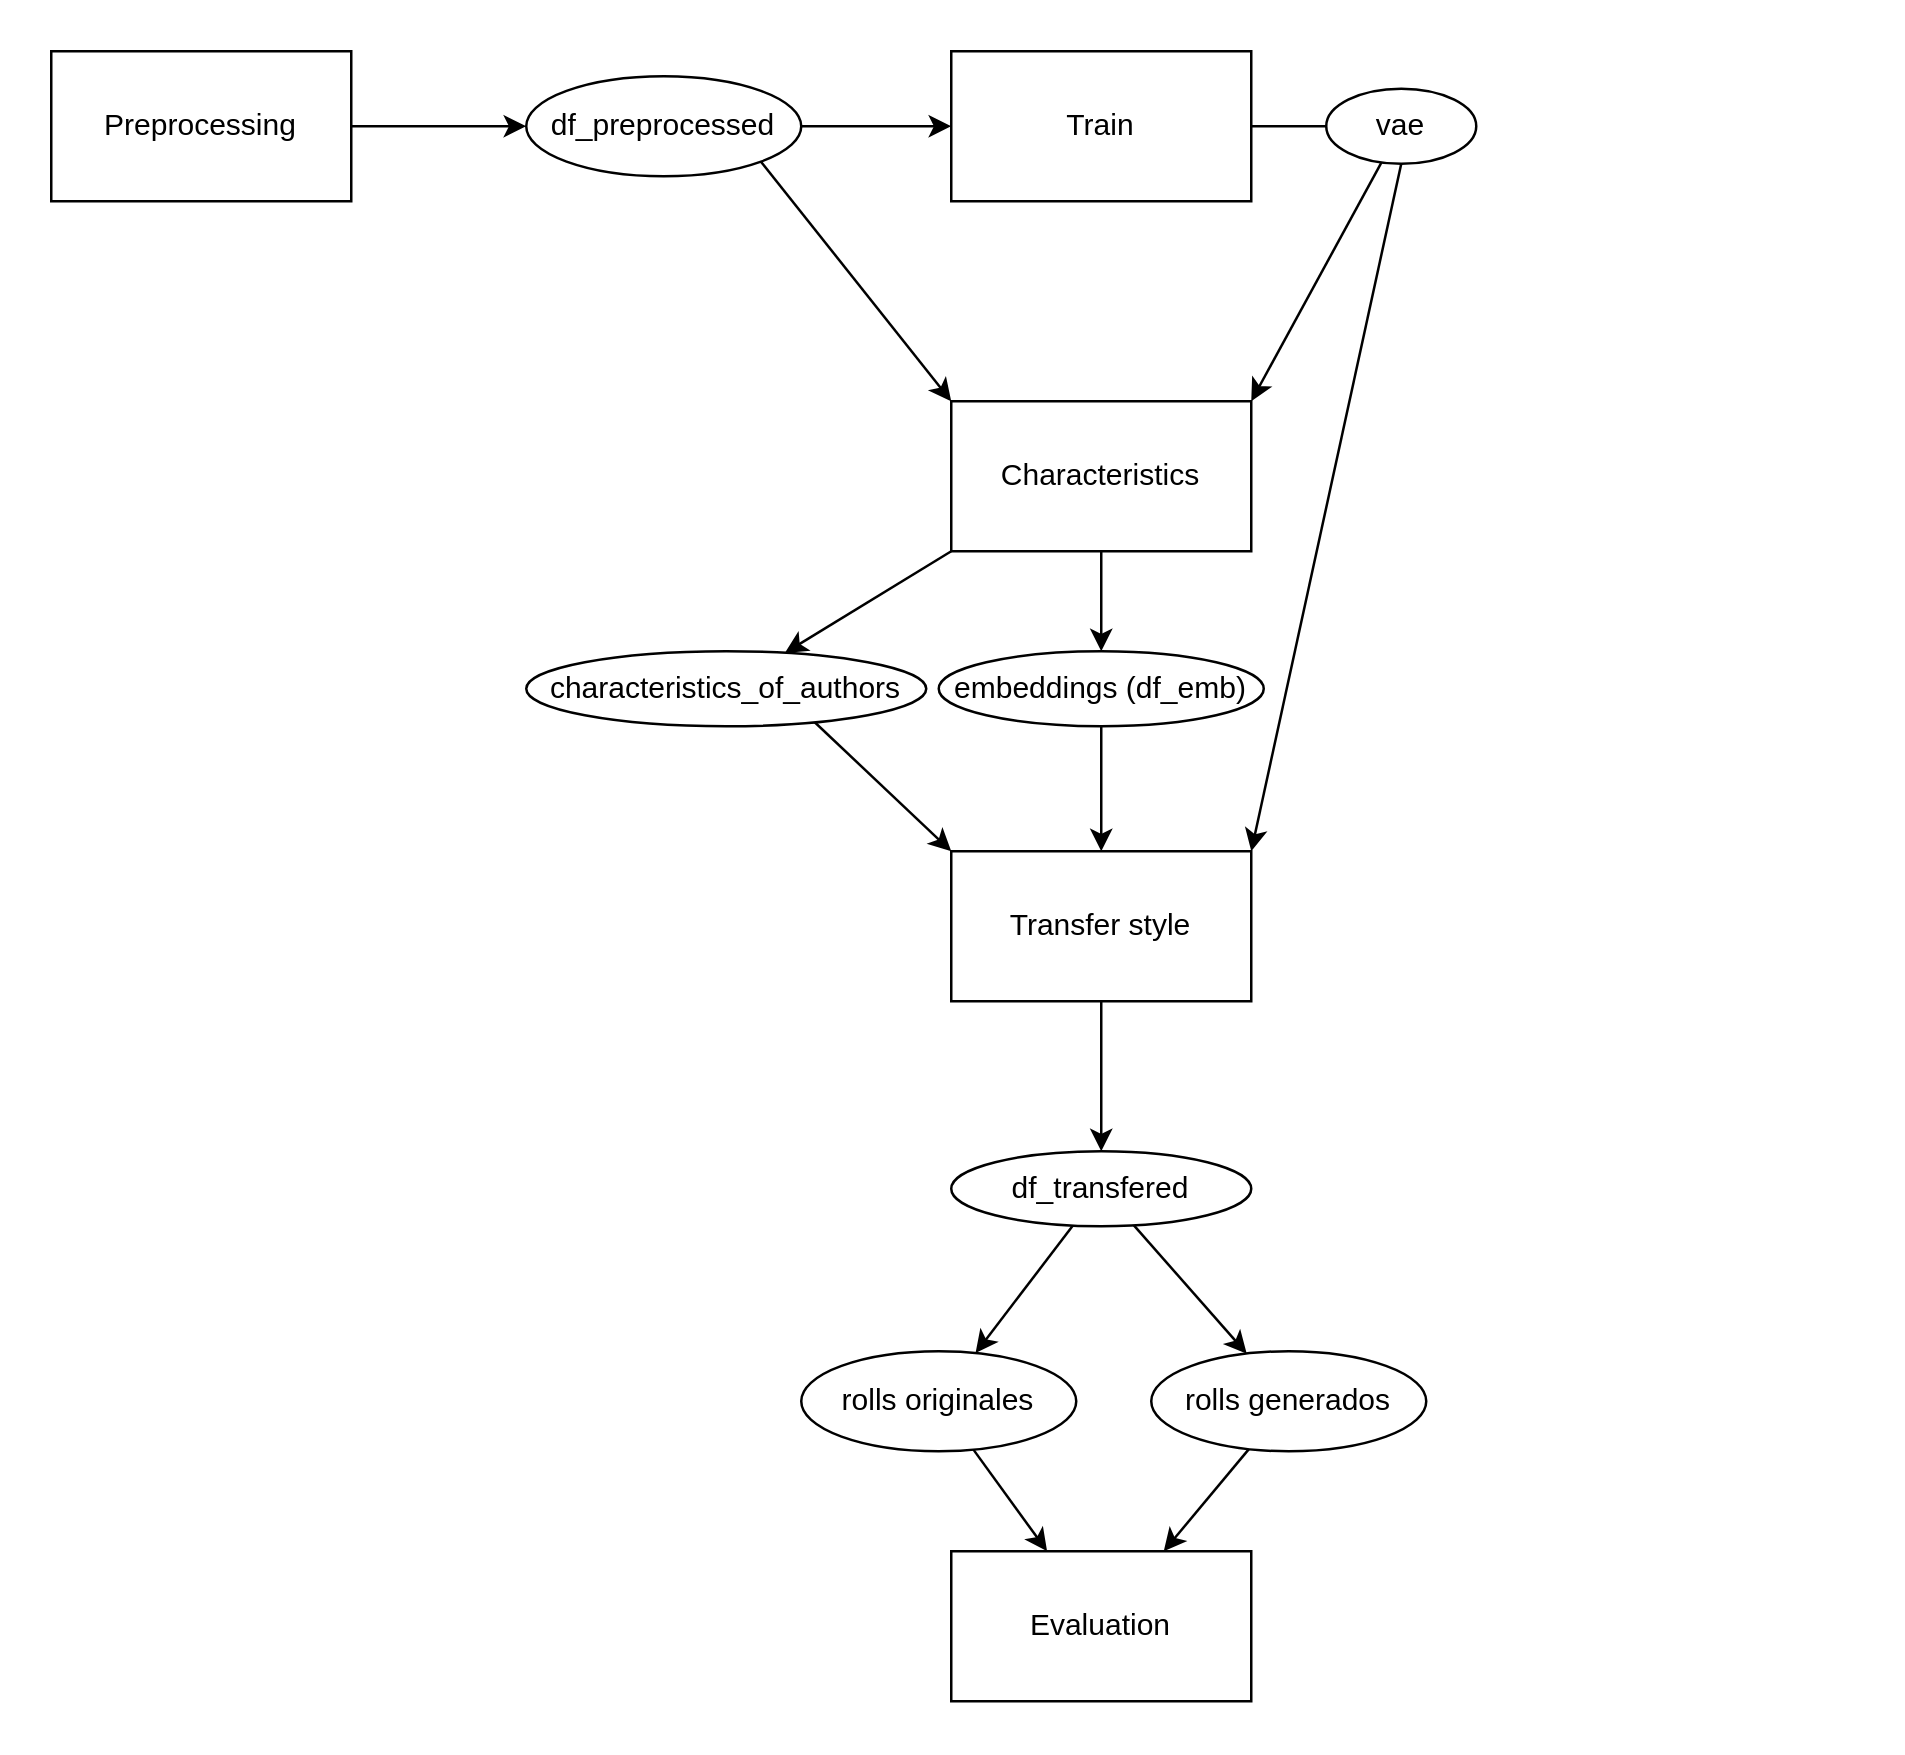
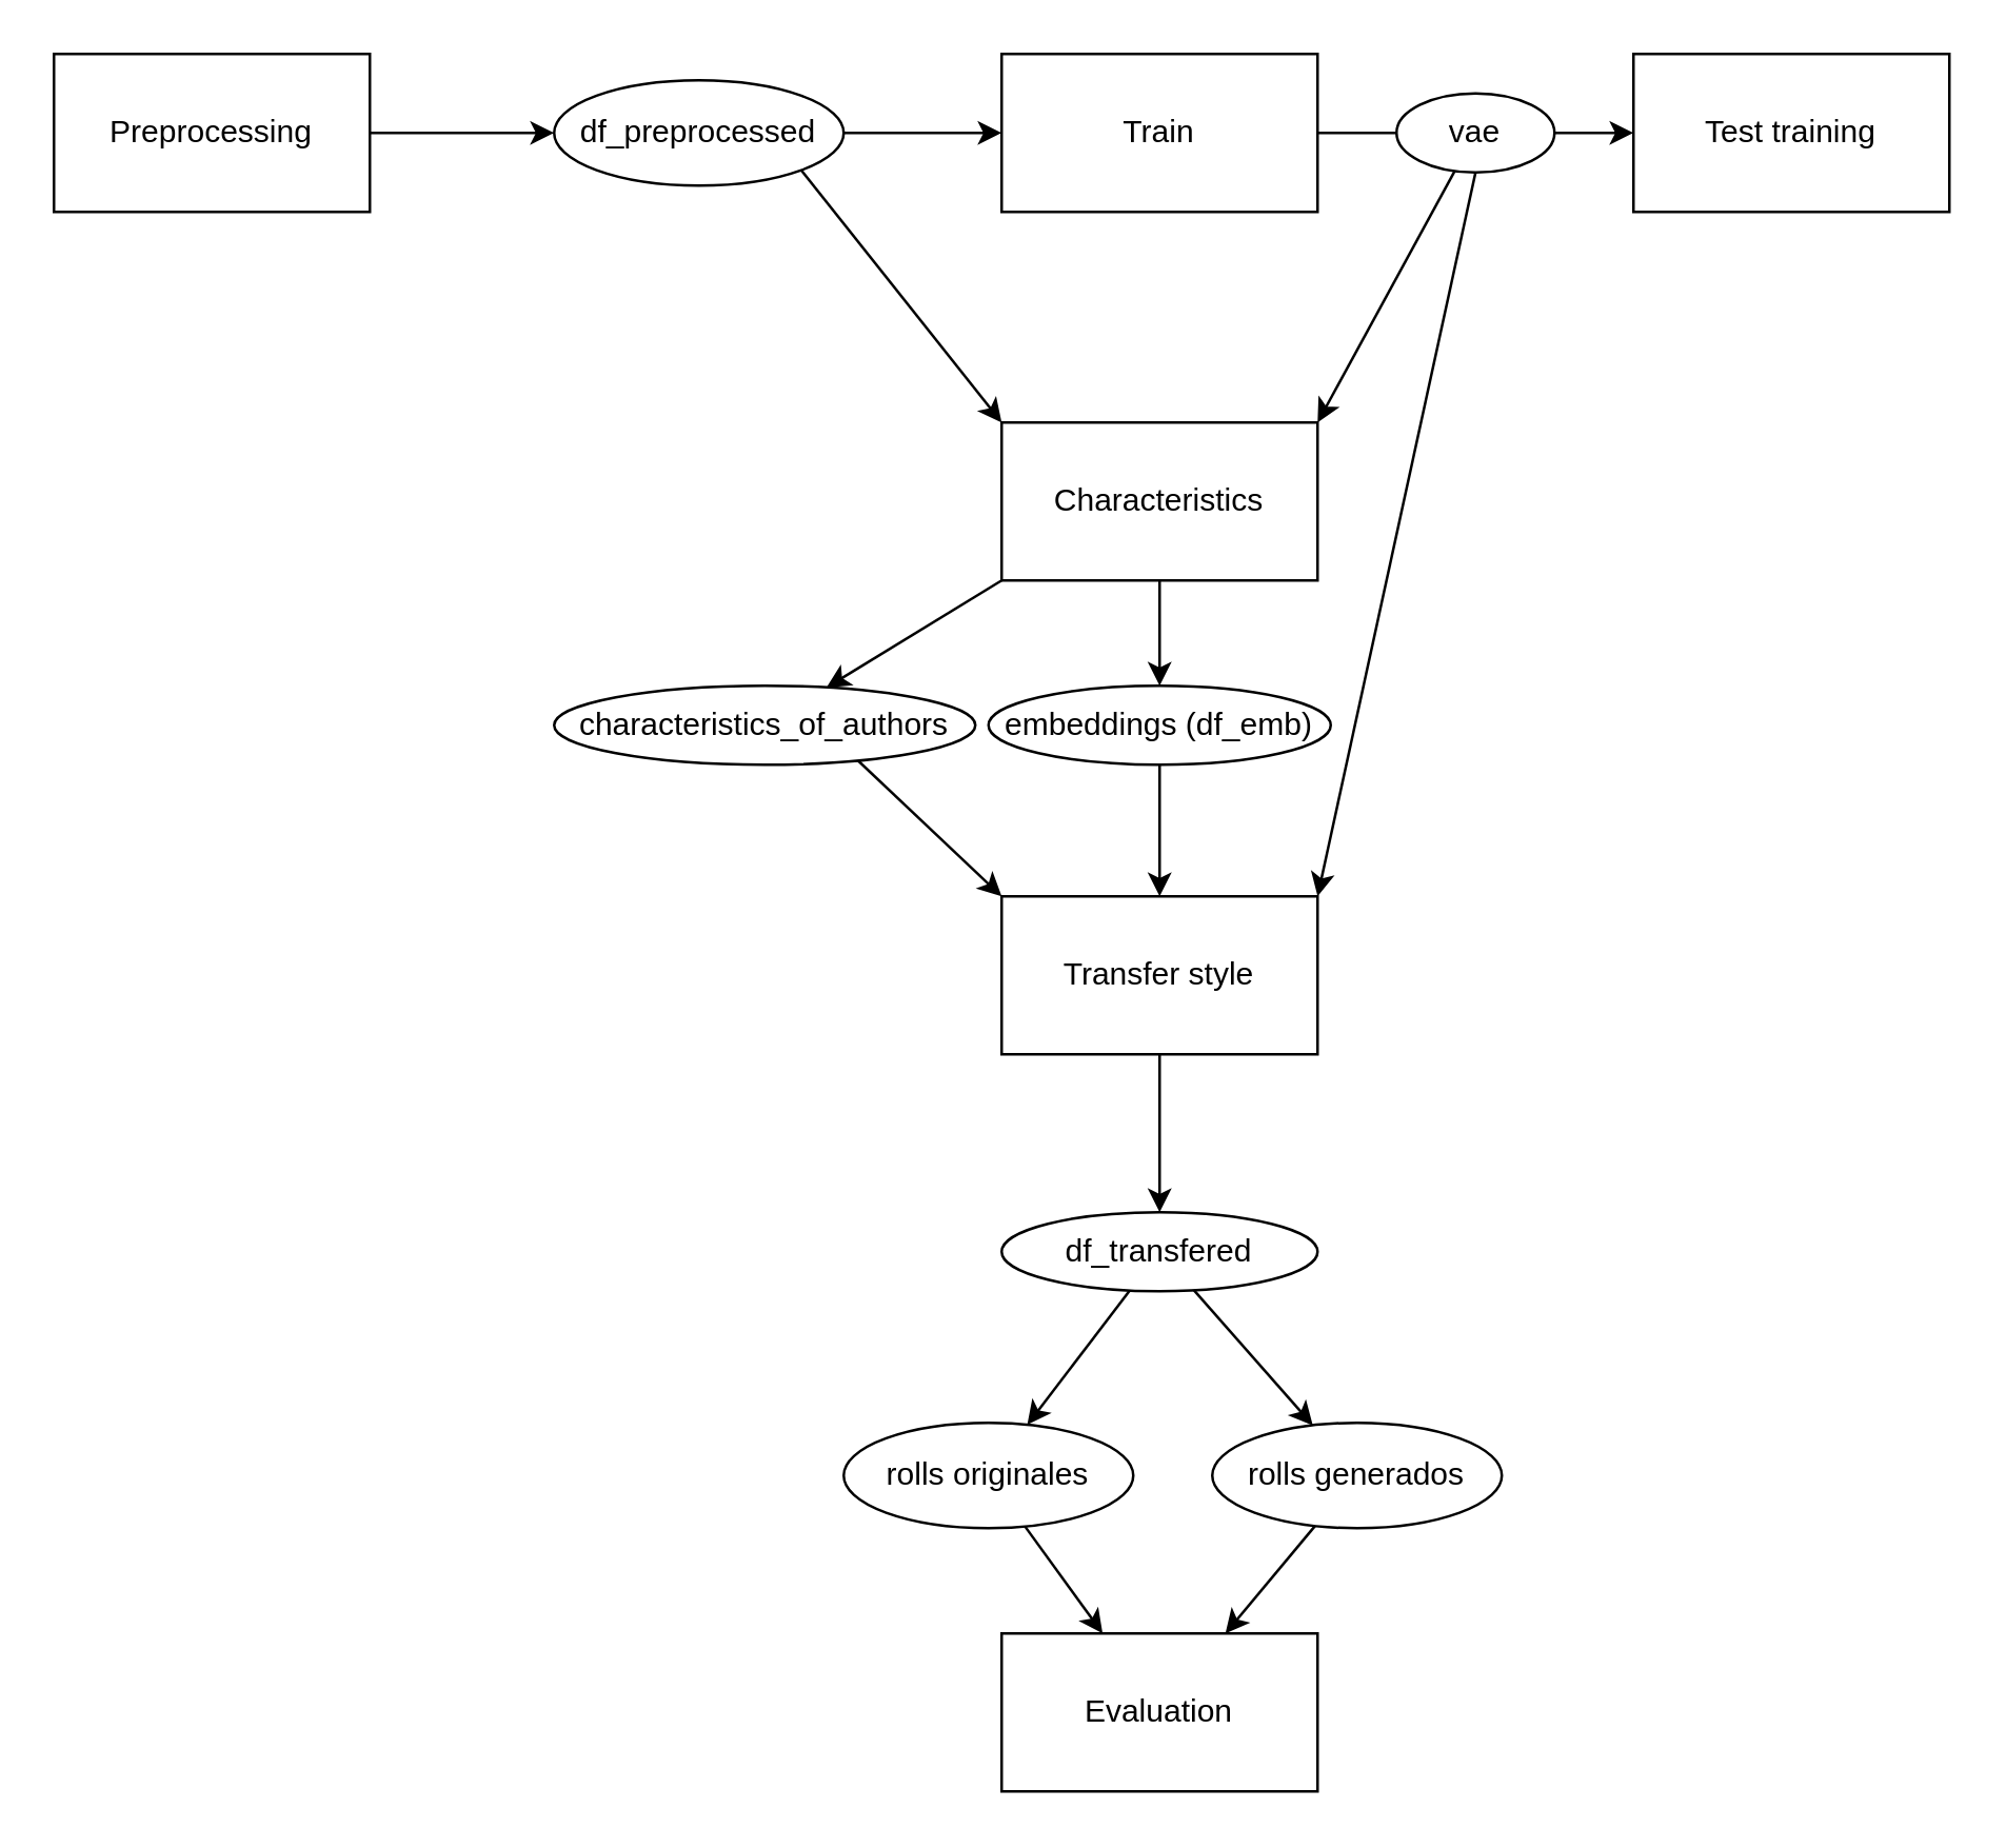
  <mxCell id="0" />
  <mxCell id="1" parent="0" />
  <mxCell id="2" value="" style="edgeStyle=orthogonalEdgeStyle;rounded=0;orthogonalLoop=1;jettySize=auto;html=1;" edge="1" parent="1" source="3"><mxGeometry relative="1" as="geometry"><mxPoint x="210" y="50" as="targetPoint" /></mxGeometry></mxCell>
  <mxCell id="3" value="Preprocessing" style="rounded=0;whiteSpace=wrap;html=1;" vertex="1" parent="1"><mxGeometry x="20" y="20" width="120" height="60" as="geometry" /></mxCell>
+ <mxCell id="4" value="" style="edgeStyle=orthogonalEdgeStyle;rounded=0;orthogonalLoop=1;jettySize=auto;html=1;startArrow=none;" edge="1" parent="1" source="18" target="6"><mxGeometry relative="1" as="geometry" /></mxCell>
  <mxCell id="5" value="Train" style="rounded=0;whiteSpace=wrap;html=1;" vertex="1" parent="1"><mxGeometry x="380" y="20" width="120" height="60" as="geometry" /></mxCell>
+ <mxCell id="6" value="Test training" style="rounded=0;whiteSpace=wrap;html=1;" vertex="1" parent="1"><mxGeometry x="620" y="20" width="120" height="60" as="geometry" /></mxCell>
  <mxCell id="7" value="" style="edgeStyle=none;rounded=0;orthogonalLoop=1;jettySize=auto;html=1;" edge="1" parent="1" source="9"><mxGeometry relative="1" as="geometry"><mxPoint x="440" y="260" as="targetPoint" /></mxGeometry></mxCell>
  <mxCell id="8" style="edgeStyle=none;rounded=0;orthogonalLoop=1;jettySize=auto;html=1;exitX=0;exitY=1;exitDx=0;exitDy=0;" edge="1" parent="1" source="9" target="27"><mxGeometry relative="1" as="geometry" /></mxCell>
  <mxCell id="9" value="Characteristics" style="rounded=0;whiteSpace=wrap;html=1;" vertex="1" parent="1"><mxGeometry x="380" y="160" width="120" height="60" as="geometry" /></mxCell>
  <mxCell id="10" value="" style="edgeStyle=none;rounded=0;orthogonalLoop=1;jettySize=auto;html=1;" edge="1" parent="1" source="11" target="30"><mxGeometry relative="1" as="geometry" /></mxCell>
  <mxCell id="11" value="Transfer style" style="rounded=0;whiteSpace=wrap;html=1;" vertex="1" parent="1"><mxGeometry x="380" y="340" width="120" height="60" as="geometry" /></mxCell>
  <mxCell id="12" value="Evaluation" style="rounded=0;whiteSpace=wrap;html=1;" vertex="1" parent="1"><mxGeometry x="380" y="620" width="120" height="60" as="geometry" /></mxCell>
  <mxCell id="13" value="" style="edgeStyle=orthogonalEdgeStyle;rounded=0;orthogonalLoop=1;jettySize=auto;html=1;" edge="1" parent="1" source="15" target="5"><mxGeometry relative="1" as="geometry" /></mxCell>
  <mxCell id="14" style="rounded=0;orthogonalLoop=1;jettySize=auto;html=1;exitX=1;exitY=1;exitDx=0;exitDy=0;entryX=0;entryY=0;entryDx=0;entryDy=0;" edge="1" parent="1" source="15" target="9"><mxGeometry relative="1" as="geometry" /></mxCell>
  <mxCell id="15" value="df_preprocessed" style="ellipse;whiteSpace=wrap;html=1;" vertex="1" parent="1"><mxGeometry x="210" y="30" width="110" height="40" as="geometry" /></mxCell>
  <mxCell id="16" value="" style="edgeStyle=none;rounded=0;orthogonalLoop=1;jettySize=auto;html=1;entryX=1;entryY=0;entryDx=0;entryDy=0;" edge="1" parent="1" source="18" target="9"><mxGeometry relative="1" as="geometry" /></mxCell>
  <mxCell id="17" style="edgeStyle=none;rounded=0;orthogonalLoop=1;jettySize=auto;html=1;exitX=0.5;exitY=1;exitDx=0;exitDy=0;entryX=1;entryY=0;entryDx=0;entryDy=0;" edge="1" parent="1" source="18" target="11"><mxGeometry relative="1" as="geometry" /></mxCell>
  <mxCell id="18" value="vae" style="ellipse;whiteSpace=wrap;html=1;" vertex="1" parent="1"><mxGeometry x="530" y="35" width="60" height="30" as="geometry" /></mxCell>
  <mxCell id="19" value="" style="edgeStyle=orthogonalEdgeStyle;rounded=0;orthogonalLoop=1;jettySize=auto;html=1;endArrow=none;" edge="1" parent="1" source="5" target="18"><mxGeometry relative="1" as="geometry"><mxPoint x="500" y="50" as="sourcePoint" /><mxPoint x="580" y="50" as="targetPoint" /></mxGeometry></mxCell>
  <mxCell id="20" value="" style="edgeStyle=none;rounded=0;orthogonalLoop=1;jettySize=auto;html=1;" edge="1" parent="1" target="11"><mxGeometry relative="1" as="geometry"><mxPoint x="440" y="290" as="sourcePoint" /></mxGeometry></mxCell>
  <mxCell id="21" value="" style="edgeStyle=none;rounded=0;orthogonalLoop=1;jettySize=auto;html=1;" edge="1" parent="1" source="22" target="12"><mxGeometry relative="1" as="geometry" /></mxCell>
  <mxCell id="22" value="rolls originales" style="ellipse;whiteSpace=wrap;html=1;" vertex="1" parent="1"><mxGeometry x="320" y="540" width="110" height="40" as="geometry" /></mxCell>
  <mxCell id="23" value="" style="edgeStyle=none;rounded=0;orthogonalLoop=1;jettySize=auto;html=1;" edge="1" parent="1" source="24" target="12"><mxGeometry relative="1" as="geometry" /></mxCell>
  <mxCell id="24" value="rolls generados" style="ellipse;whiteSpace=wrap;html=1;" vertex="1" parent="1"><mxGeometry x="460" y="540" width="110" height="40" as="geometry" /></mxCell>
  <mxCell id="25" style="edgeStyle=none;rounded=0;orthogonalLoop=1;jettySize=auto;html=1;exitX=1;exitY=1;exitDx=0;exitDy=0;entryX=0;entryY=0;entryDx=0;entryDy=0;" edge="1" parent="1" target="11"><mxGeometry relative="1" as="geometry"><mxPoint x="322.426" y="285.607" as="sourcePoint" /></mxGeometry></mxCell>
  <mxCell id="26" value="embeddings (df_emb)" style="ellipse;whiteSpace=wrap;html=1;rounded=0;" vertex="1" parent="1"><mxGeometry x="375" y="260" width="130" height="30" as="geometry" /></mxCell>
  <mxCell id="27" value="characteristics_of_authors" style="ellipse;whiteSpace=wrap;html=1;rounded=0;" vertex="1" parent="1"><mxGeometry x="210" y="260" width="160" height="30" as="geometry" /></mxCell>
  <mxCell id="28" value="" style="edgeStyle=none;rounded=0;orthogonalLoop=1;jettySize=auto;html=1;" edge="1" parent="1" source="30" target="24"><mxGeometry relative="1" as="geometry" /></mxCell>
  <mxCell id="29" value="" style="edgeStyle=none;rounded=0;orthogonalLoop=1;jettySize=auto;html=1;" edge="1" parent="1" source="30" target="22"><mxGeometry relative="1" as="geometry" /></mxCell>
  <mxCell id="30" value="df_transfered" style="ellipse;whiteSpace=wrap;html=1;rounded=0;" vertex="1" parent="1"><mxGeometry x="380" y="460" width="120" height="30" as="geometry" /></mxCell>
